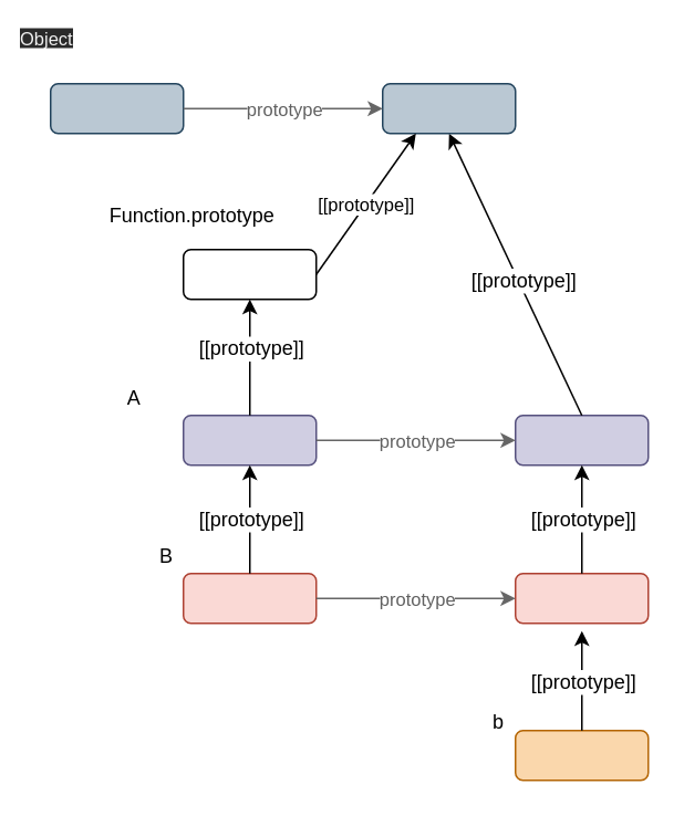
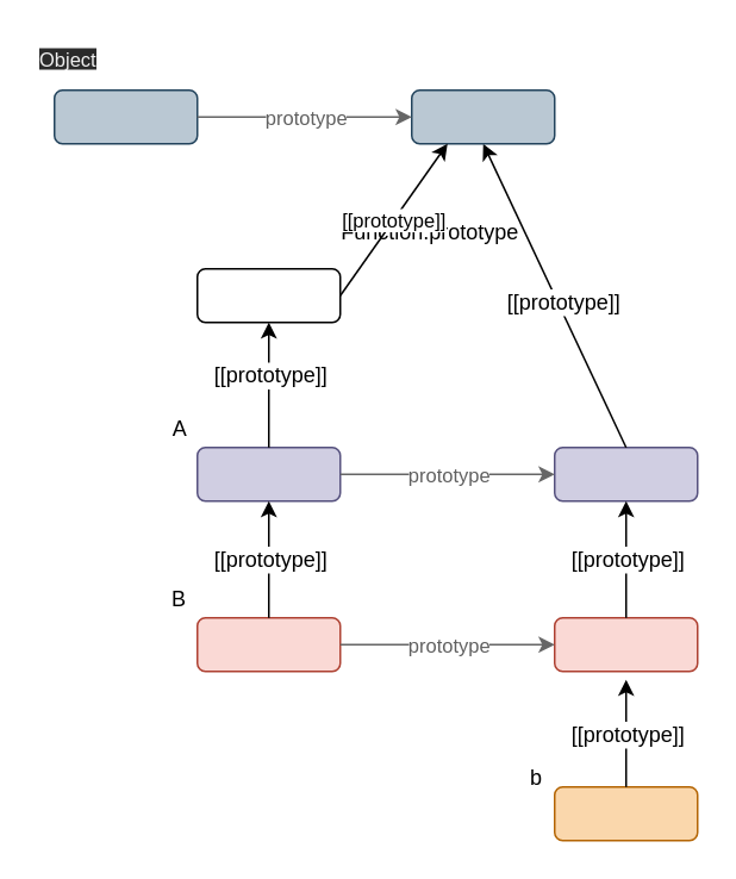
  <mxCell id="0" />
  <mxCell id="1" parent="0" />
  <mxCell id="2" value="" style="rounded=1;whiteSpace=wrap;html=1;fillColor=#d0cee2;strokeColor=#56517e;" vertex="1" parent="1"><mxGeometry x="110" y="250" width="80" height="30" as="geometry" /></mxCell>
- <mxCell id="3" value="A" style="text;html=1;align=center;verticalAlign=middle;resizable=0;points=[];autosize=1;strokeColor=none;fillColor=none;" vertex="1" parent="1"><mxGeometry x="70" y="230" width="20" height="20" as="geometry" /></mxCell>
+ <mxCell id="3" value="A" style="text;html=1;align=center;verticalAlign=middle;resizable=0;points=[];autosize=1;strokeColor=none;fillColor=none;" vertex="1" parent="1"><mxGeometry x="90" y="230" width="20" height="20" as="geometry" /></mxCell>
  <mxCell id="4" value="" style="rounded=1;whiteSpace=wrap;html=1;fillColor=#d0cee2;strokeColor=#56517e;" vertex="1" parent="1"><mxGeometry x="310" y="250" width="80" height="30" as="geometry" /></mxCell>
  <mxCell id="5" value="" style="rounded=1;whiteSpace=wrap;html=1;fillColor=#fad9d5;strokeColor=#ae4132;" vertex="1" parent="1"><mxGeometry x="110" y="345.33" width="80" height="30" as="geometry" /></mxCell>
  <mxCell id="6" value="" style="rounded=1;whiteSpace=wrap;html=1;fillColor=#fad9d5;strokeColor=#ae4132;" vertex="1" parent="1"><mxGeometry x="310" y="345.33" width="80" height="30" as="geometry" /></mxCell>
  <mxCell id="7" value="B" style="text;html=1;strokeColor=none;fillColor=none;align=center;verticalAlign=middle;whiteSpace=wrap;rounded=0;" vertex="1" parent="1"><mxGeometry x="70" y="320" width="60" height="30" as="geometry" /></mxCell>
  <mxCell id="8" value="" style="edgeStyle=none;html=1;entryX=0;entryY=0.5;entryDx=0;entryDy=0;endArrow=none;" edge="1" parent="1" source="2"><mxGeometry relative="1" as="geometry"><mxPoint x="190" y="265" as="sourcePoint" /><mxPoint x="190" y="265" as="targetPoint" /></mxGeometry></mxCell>
  <mxCell id="9" value="" style="endArrow=classic;html=1;entryX=0.5;entryY=1;entryDx=0;entryDy=0;exitX=0.5;exitY=0;exitDx=0;exitDy=0;" edge="1" parent="1" source="5" target="2"><mxGeometry relative="1" as="geometry"><mxPoint x="180" y="340" as="sourcePoint" /><mxPoint x="380" y="280" as="targetPoint" /></mxGeometry></mxCell>
  <mxCell id="10" value="&lt;span style=&quot;font-size: 12px&quot;&gt;[[prototype]]&lt;/span&gt;" style="edgeLabel;resizable=0;html=1;align=center;verticalAlign=middle;" connectable="0" vertex="1" parent="9"><mxGeometry relative="1" as="geometry" /></mxCell>
  <mxCell id="11" value="" style="endArrow=classic;html=1;entryX=0.5;entryY=1;entryDx=0;entryDy=0;exitX=0.5;exitY=0;exitDx=0;exitDy=0;" edge="1" parent="1" source="6" target="4"><mxGeometry relative="1" as="geometry"><mxPoint x="410" y="360" as="sourcePoint" /><mxPoint x="420" y="280" as="targetPoint" /></mxGeometry></mxCell>
  <mxCell id="12" value="&lt;span style=&quot;font-size: 12px&quot;&gt;[[prototype]]&lt;/span&gt;" style="edgeLabel;resizable=0;html=1;align=center;verticalAlign=middle;" connectable="0" vertex="1" parent="11"><mxGeometry relative="1" as="geometry" /></mxCell>
  <mxCell id="13" value="" style="endArrow=classic;html=1;fontSize=11;exitX=1;exitY=0.5;exitDx=0;exitDy=0;entryX=0;entryY=0.5;entryDx=0;entryDy=0;fillColor=#f5f5f5;gradientColor=#b3b3b3;strokeColor=#666666;" edge="1" parent="1" source="2" target="4"><mxGeometry relative="1" as="geometry"><mxPoint x="200" y="395" as="sourcePoint" /><mxPoint x="320" y="395" as="targetPoint" /></mxGeometry></mxCell>
  <mxCell id="14" value="prototype" style="edgeLabel;resizable=0;html=1;align=center;verticalAlign=middle;fontSize=11;fontColor=#616161;" connectable="0" vertex="1" parent="13"><mxGeometry relative="1" as="geometry" /></mxCell>
  <mxCell id="15" style="edgeStyle=none;html=1;entryX=0.5;entryY=1;entryDx=0;entryDy=0;fontSize=11;exitX=0.5;exitY=0;exitDx=0;exitDy=0;" edge="1" parent="1" source="2" target="16"><mxGeometry relative="1" as="geometry"><mxPoint x="220" y="210" as="sourcePoint" /></mxGeometry></mxCell>
  <mxCell id="16" value="" style="rounded=1;whiteSpace=wrap;html=1;" vertex="1" parent="1"><mxGeometry x="110" y="150" width="80" height="30" as="geometry" /></mxCell>
- <mxCell id="17" value="Function.prototype" style="text;html=1;align=center;verticalAlign=middle;resizable=0;points=[];autosize=1;strokeColor=none;fillColor=none;" vertex="1" parent="1"><mxGeometry x="60" y="120" width="110" height="20" as="geometry" /></mxCell>
+ <mxCell id="17" value="Function.prototype" style="text;html=1;align=center;verticalAlign=middle;resizable=0;points=[];autosize=1;strokeColor=none;fillColor=none;" vertex="1" parent="1"><mxGeometry x="185" y="120" width="110" height="20" as="geometry" /></mxCell>
  <mxCell id="18" style="edgeStyle=none;html=1;entryX=0.5;entryY=1;entryDx=0;entryDy=0;fontSize=11;exitX=0.5;exitY=0;exitDx=0;exitDy=0;" edge="1" parent="1" source="4" target="19"><mxGeometry relative="1" as="geometry"><mxPoint x="410" y="200" as="sourcePoint" /></mxGeometry></mxCell>
  <mxCell id="19" value="" style="rounded=1;whiteSpace=wrap;html=1;fillColor=#bac8d3;strokeColor=#23445d;" vertex="1" parent="1"><mxGeometry x="230" y="50" width="80" height="30" as="geometry" /></mxCell>
  <mxCell id="20" value="&lt;span style=&quot;font-size: 12px&quot;&gt;[[prototype]]&lt;/span&gt;" style="edgeLabel;resizable=0;html=1;align=center;verticalAlign=middle;" connectable="0" vertex="1" parent="1"><mxGeometry x="150" y="209.997" as="geometry" /></mxCell>
  <mxCell id="21" value="&lt;span style=&quot;font-size: 12px&quot;&gt;[[prototype]]&lt;/span&gt;" style="edgeLabel;resizable=0;html=1;align=center;verticalAlign=middle;" connectable="0" vertex="1" parent="1"><mxGeometry x="310" y="164.997" as="geometry"><mxPoint x="4" y="4" as="offset" /></mxGeometry></mxCell>
  <mxCell id="22" value="" style="endArrow=classic;html=1;fontSize=11;exitX=1;exitY=0.5;exitDx=0;exitDy=0;entryX=0.25;entryY=1;entryDx=0;entryDy=0;" edge="1" parent="1" source="16" target="19"><mxGeometry relative="1" as="geometry"><mxPoint x="200" y="255" as="sourcePoint" /><mxPoint x="320" y="255" as="targetPoint" /></mxGeometry></mxCell>
  <mxCell id="23" value="[[prototype]]" style="edgeLabel;resizable=0;html=1;align=center;verticalAlign=middle;fontSize=11;" connectable="0" vertex="1" parent="22"><mxGeometry relative="1" as="geometry" /></mxCell>
  <mxCell id="24" value="" style="rounded=1;whiteSpace=wrap;html=1;fillColor=#bac8d3;strokeColor=#23445d;" vertex="1" parent="1"><mxGeometry x="30" y="50" width="80" height="30" as="geometry" /></mxCell>
- <mxCell id="25" value="&lt;span style=&quot;color: rgb(240, 240, 240); font-family: helvetica; font-size: 11px; font-style: normal; font-weight: 400; letter-spacing: normal; text-align: center; text-indent: 0px; text-transform: none; word-spacing: 0px; background-color: rgb(42, 42, 42); display: inline; float: none;&quot;&gt;Object&lt;/span&gt;" style="text;whiteSpace=wrap;html=1;fontSize=11;" vertex="1" parent="1"><mxGeometry x="10" y="10" width="60" height="30" as="geometry" /></mxCell>
+ <mxCell id="25" value="&lt;span style=&quot;color: rgb(240, 240, 240); font-family: helvetica; font-size: 11px; font-style: normal; font-weight: 400; letter-spacing: normal; text-align: center; text-indent: 0px; text-transform: none; word-spacing: 0px; background-color: rgb(42, 42, 42); display: inline; float: none;&quot;&gt;Object&lt;/span&gt;" style="text;whiteSpace=wrap;html=1;fontSize=11;" vertex="1" parent="1"><mxGeometry x="20" y="20" width="60" height="30" as="geometry" /></mxCell>
  <mxCell id="26" value="" style="endArrow=classic;html=1;fontSize=11;exitX=1;exitY=0.5;exitDx=0;exitDy=0;entryX=0;entryY=0.5;entryDx=0;entryDy=0;fillColor=#f5f5f5;gradientColor=#b3b3b3;strokeColor=#666666;" edge="1" parent="1" source="5" target="6"><mxGeometry relative="1" as="geometry"><mxPoint x="200" y="275" as="sourcePoint" /><mxPoint x="320" y="275" as="targetPoint" /></mxGeometry></mxCell>
  <mxCell id="27" value="prototype" style="edgeLabel;resizable=0;html=1;align=center;verticalAlign=middle;fontSize=11;fontColor=#616161;" connectable="0" vertex="1" parent="26"><mxGeometry relative="1" as="geometry" /></mxCell>
  <mxCell id="28" value="" style="endArrow=classic;html=1;fontSize=11;exitX=1;exitY=0.5;exitDx=0;exitDy=0;fillColor=#f5f5f5;gradientColor=#b3b3b3;strokeColor=#666666;" edge="1" parent="1" source="24" target="19"><mxGeometry relative="1" as="geometry"><mxPoint x="210" y="285" as="sourcePoint" /><mxPoint x="330" y="285" as="targetPoint" /></mxGeometry></mxCell>
  <mxCell id="29" value="prototype" style="edgeLabel;resizable=0;html=1;align=center;verticalAlign=middle;fontSize=11;fontColor=#616161;" connectable="0" vertex="1" parent="28"><mxGeometry relative="1" as="geometry" /></mxCell>
  <mxCell id="30" value="" style="rounded=1;whiteSpace=wrap;html=1;fillColor=#fad7ac;strokeColor=#b46504;" vertex="1" parent="1"><mxGeometry x="310" y="440" width="80" height="30" as="geometry" /></mxCell>
  <mxCell id="31" value="&lt;br&gt;" style="text;html=1;strokeColor=none;fillColor=none;align=center;verticalAlign=middle;whiteSpace=wrap;rounded=0;fontSize=11;fontColor=#616161;" vertex="1" parent="1"><mxGeometry x="70" y="400" width="60" height="30" as="geometry" /></mxCell>
  <mxCell id="32" value="b" style="text;html=1;strokeColor=none;fillColor=none;align=center;verticalAlign=middle;whiteSpace=wrap;rounded=0;" vertex="1" parent="1"><mxGeometry x="270" y="420" width="60" height="30" as="geometry" /></mxCell>
  <mxCell id="33" value="" style="endArrow=classic;html=1;exitX=0.5;exitY=0;exitDx=0;exitDy=0;" edge="1" parent="1" source="30"><mxGeometry relative="1" as="geometry"><mxPoint x="360" y="355.33" as="sourcePoint" /><mxPoint x="350" y="380" as="targetPoint" /></mxGeometry></mxCell>
  <mxCell id="34" value="&lt;span style=&quot;font-size: 12px&quot;&gt;[[prototype]]&lt;/span&gt;" style="edgeLabel;resizable=0;html=1;align=center;verticalAlign=middle;" connectable="0" vertex="1" parent="33"><mxGeometry relative="1" as="geometry" /></mxCell>
